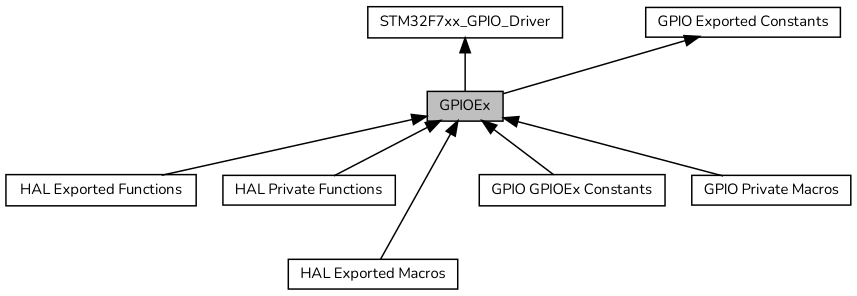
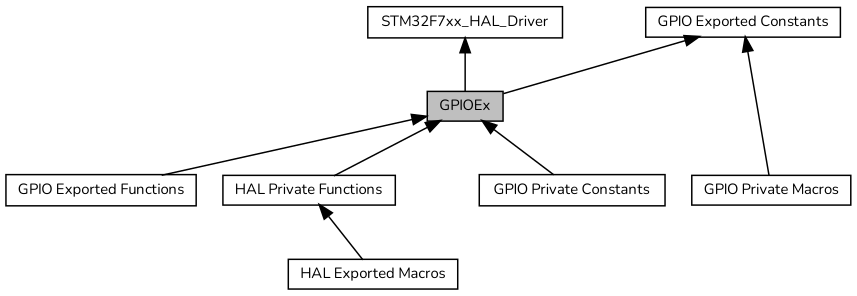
  digraph {
    fontname=Nunito
    rankdir=TB
    node [color=black fillcolor=white fontname=Nunito fontsize=10 shape=record style=filled]
    edge [dir=back fontname=Nunito fontsize=10 labelfontname=Helvetica labelfontsize=10 shape=plaintext style=solid]
-   n1 [height=0.2 label="HAL Exported Functions" width=0.4]
+   n1 [height=0.2 label="GPIO Exported Functions" width=0.4]
    n2 [height=0.2 label="HAL Private Functions" width=0.4]
    n3 [height=0.2 label="HAL Exported Macros" width=0.4]
-   n4 [height=0.2 label=STM32F7xx_GPIO_Driver width=0.4]
+   n4 [height=0.2 label=STM32F7xx_HAL_Driver width=0.4]
    n5 [fillcolor=grey75 fontcolor=black height=0.2 label=GPIOEx width=0.4]
-   n6 [height=0.2 label="GPIO GPIOEx Constants" width=0.4]
+   n6 [height=0.2 label="GPIO Private Constants" width=0.4]
    n7 [height=0.2 label="GPIO Private Macros" width=0.4]
    n8 [height=0.2 label="GPIO Exported Constants" width=0.4]
    n4 -> n5
    n5 -> n1
    n5 -> n2
-   n5 -> n3
+   n2 -> n3
    n5 -> n6
-   n5 -> n7
+   n8 -> n7
    n8 -> n5
  }
